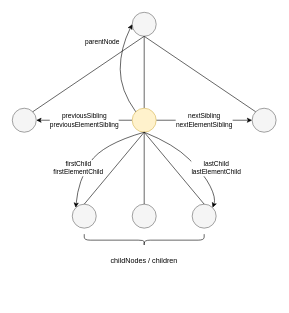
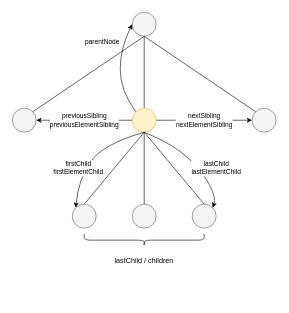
  <mxCell id="0" />
  <mxCell id="1" parent="0" />
  <mxCell id="2" style="edgeStyle=orthogonalEdgeStyle;rounded=0;orthogonalLoop=1;jettySize=auto;html=1;exitX=0.5;exitY=1;exitDx=0;exitDy=0;entryX=0.5;entryY=0;entryDx=0;entryDy=0;endArrow=none;endFill=0;" edge="1" parent="1" source="3" target="6"><mxGeometry relative="1" as="geometry" /></mxCell>
  <mxCell id="3" value="" style="ellipse;whiteSpace=wrap;html=1;aspect=fixed;fillColor=#f5f5f5;fontColor=#333333;strokeColor=#666666;" vertex="1" parent="1"><mxGeometry x="220" y="20" width="40" height="40" as="geometry" /></mxCell>
  <mxCell id="4" value="nextSibling&lt;br&gt;nextElementSibling" style="edgeStyle=orthogonalEdgeStyle;rounded=0;orthogonalLoop=1;jettySize=auto;html=1;exitX=1;exitY=0.5;exitDx=0;exitDy=0;entryX=0;entryY=0.5;entryDx=0;entryDy=0;" edge="1" parent="1" source="6" target="7"><mxGeometry relative="1" as="geometry" /></mxCell>
  <mxCell id="5" value="previousSibling&lt;br&gt;previousElementSibling" style="edgeStyle=orthogonalEdgeStyle;rounded=0;orthogonalLoop=1;jettySize=auto;html=1;exitX=0;exitY=0.5;exitDx=0;exitDy=0;entryX=1;entryY=0.5;entryDx=0;entryDy=0;" edge="1" parent="1" source="6" target="8"><mxGeometry relative="1" as="geometry" /></mxCell>
  <mxCell id="6" value="" style="ellipse;whiteSpace=wrap;html=1;aspect=fixed;fillColor=#fff2cc;strokeColor=#d6b656;" vertex="1" parent="1"><mxGeometry x="220" y="180" width="40" height="40" as="geometry" /></mxCell>
  <mxCell id="7" value="" style="ellipse;whiteSpace=wrap;html=1;aspect=fixed;fillColor=#f5f5f5;fontColor=#333333;strokeColor=#666666;" vertex="1" parent="1"><mxGeometry x="420" y="180" width="40" height="40" as="geometry" /></mxCell>
  <mxCell id="8" value="" style="ellipse;whiteSpace=wrap;html=1;aspect=fixed;fillColor=#f5f5f5;fontColor=#333333;strokeColor=#666666;" vertex="1" parent="1"><mxGeometry x="20" y="180" width="40" height="40" as="geometry" /></mxCell>
  <mxCell id="9" value="" style="ellipse;whiteSpace=wrap;html=1;aspect=fixed;fillColor=#f5f5f5;fontColor=#333333;strokeColor=#666666;" vertex="1" parent="1"><mxGeometry x="220" y="340" width="40" height="40" as="geometry" /></mxCell>
  <mxCell id="10" value="" style="ellipse;whiteSpace=wrap;html=1;aspect=fixed;fillColor=#f5f5f5;fontColor=#333333;strokeColor=#666666;" vertex="1" parent="1"><mxGeometry x="320" y="340" width="40" height="40" as="geometry" /></mxCell>
  <mxCell id="11" value="" style="ellipse;whiteSpace=wrap;html=1;aspect=fixed;fillColor=#f5f5f5;fontColor=#333333;strokeColor=#666666;" vertex="1" parent="1"><mxGeometry x="120" y="340" width="40" height="40" as="geometry" /></mxCell>
  <mxCell id="12" value="" style="endArrow=none;html=1;rounded=0;entryX=0.5;entryY=1;entryDx=0;entryDy=0;exitX=0;exitY=0;exitDx=0;exitDy=0;" edge="1" parent="1" source="7" target="3"><mxGeometry width="50" height="50" relative="1" as="geometry"><mxPoint x="250" y="270" as="sourcePoint" /><mxPoint x="300" y="220" as="targetPoint" /></mxGeometry></mxCell>
  <mxCell id="13" value="" style="endArrow=none;html=1;rounded=0;exitX=1;exitY=0;exitDx=0;exitDy=0;entryX=0.5;entryY=1;entryDx=0;entryDy=0;" edge="1" parent="1" source="8" target="3"><mxGeometry width="50" height="50" relative="1" as="geometry"><mxPoint x="250" y="270" as="sourcePoint" /><mxPoint x="300" y="220" as="targetPoint" /></mxGeometry></mxCell>
  <mxCell id="14" value="parentNode" style="curved=1;endArrow=classic;html=1;rounded=0;entryX=0;entryY=0.5;entryDx=0;entryDy=0;exitX=0;exitY=0;exitDx=0;exitDy=0;" edge="1" parent="1" source="6" target="3"><mxGeometry x="0.437" y="32" width="50" height="50" relative="1" as="geometry"><mxPoint x="250" y="260" as="sourcePoint" /><mxPoint x="300" y="210" as="targetPoint" /><Array as="points"><mxPoint x="200" y="150" /><mxPoint x="200" y="80" /></Array><mxPoint x="-1" y="4" as="offset" /></mxGeometry></mxCell>
  <mxCell id="15" value="" style="endArrow=none;html=1;rounded=0;entryX=0.5;entryY=1;entryDx=0;entryDy=0;exitX=0.5;exitY=0;exitDx=0;exitDy=0;" edge="1" parent="1" source="11" target="6"><mxGeometry width="50" height="50" relative="1" as="geometry"><mxPoint x="250" y="260" as="sourcePoint" /><mxPoint x="300" y="210" as="targetPoint" /></mxGeometry></mxCell>
  <mxCell id="16" value="" style="endArrow=none;html=1;rounded=0;exitX=0.5;exitY=0;exitDx=0;exitDy=0;entryX=0.5;entryY=1;entryDx=0;entryDy=0;" edge="1" parent="1" source="9" target="6"><mxGeometry width="50" height="50" relative="1" as="geometry"><mxPoint x="250" y="260" as="sourcePoint" /><mxPoint x="300" y="210" as="targetPoint" /></mxGeometry></mxCell>
  <mxCell id="17" value="" style="endArrow=none;html=1;rounded=0;entryX=0.5;entryY=0;entryDx=0;entryDy=0;exitX=0.5;exitY=1;exitDx=0;exitDy=0;" edge="1" parent="1" source="6" target="10"><mxGeometry width="50" height="50" relative="1" as="geometry"><mxPoint x="250" y="260" as="sourcePoint" /><mxPoint x="300" y="210" as="targetPoint" /></mxGeometry></mxCell>
  <mxCell id="18" value="" style="shape=curlyBracket;whiteSpace=wrap;html=1;rounded=1;flipH=1;rotation=90;" vertex="1" parent="1"><mxGeometry x="230" y="300" width="20" height="200" as="geometry" /></mxCell>
- <mxCell id="19" value="childNodes / children" style="text;html=1;strokeColor=none;fillColor=none;align=center;verticalAlign=middle;whiteSpace=wrap;rounded=0;" vertex="1" parent="1"><mxGeometry x="140" y="420" width="200" height="30" as="geometry" /></mxCell>
+ <mxCell id="19" value="lastChild / children" style="text;html=1;strokeColor=none;fillColor=none;align=center;verticalAlign=middle;whiteSpace=wrap;rounded=0;" vertex="1" parent="1"><mxGeometry x="140" y="420" width="200" height="30" as="geometry" /></mxCell>
  <mxCell id="20" value="lastChild&lt;br&gt;lastElementChild" style="curved=1;endArrow=classic;html=1;rounded=0;exitX=0.5;exitY=1;exitDx=0;exitDy=0;entryX=1;entryY=0;entryDx=0;entryDy=0;" edge="1" parent="1" source="6" target="10"><mxGeometry x="0.338" y="22" width="50" height="50" relative="1" as="geometry"><mxPoint x="400" y="330" as="sourcePoint" /><mxPoint x="450" y="280" as="targetPoint" /><Array as="points"><mxPoint x="290" y="240" /><mxPoint x="340" y="290" /><mxPoint x="360" y="330" /></Array><mxPoint y="-1" as="offset" /></mxGeometry></mxCell>
  <mxCell id="21" value="firstChild&lt;br&gt;firstElementChild" style="curved=1;endArrow=classic;html=1;rounded=0;exitX=0.5;exitY=1;exitDx=0;exitDy=0;entryX=0;entryY=0;entryDx=0;entryDy=0;" edge="1" parent="1" source="6" target="11"><mxGeometry x="0.344" y="-11" width="50" height="50" relative="1" as="geometry"><mxPoint x="10" y="330" as="sourcePoint" /><mxPoint x="60" y="280" as="targetPoint" /><Array as="points"><mxPoint x="170" y="240" /><mxPoint x="130" y="300" /></Array><mxPoint as="offset" /></mxGeometry></mxCell>
